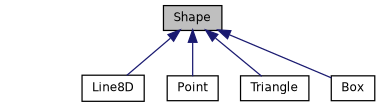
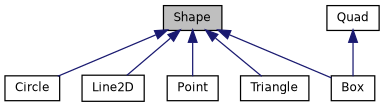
  digraph {
    fontname="DejaVu Sans"
    node [color=black fillcolor=white fontname="DejaVu Sans" fontsize=10 shape=record style=filled]
    edge [color=midnightblue dir=back fontname="DejaVu Sans" fontsize=10 labelfontname=Helvetica labelfontsize=10 style=solid]
    n1 [fillcolor=grey75 fontcolor=black height=0.2 label=Shape width=0.4]
-   n3 [height=0.2 label=Line8D width=0.4]
+   n2 [height=0.2 label=Circle width=0.4]
+   n3 [height=0.2 label=Line2D width=0.4]
    n4 [height=0.2 label=Point width=0.4]
    n5 [height=0.2 label=Triangle width=0.4]
    n6 [height=0.2 label=Box width=0.4]
+   n7 [height=0.2 label=Quad width=0.4]
+   n1 -> n2
    n1 -> n3
    n1 -> n4
    n1 -> n5
    n1 -> n6
+   n7 -> n6
  }
